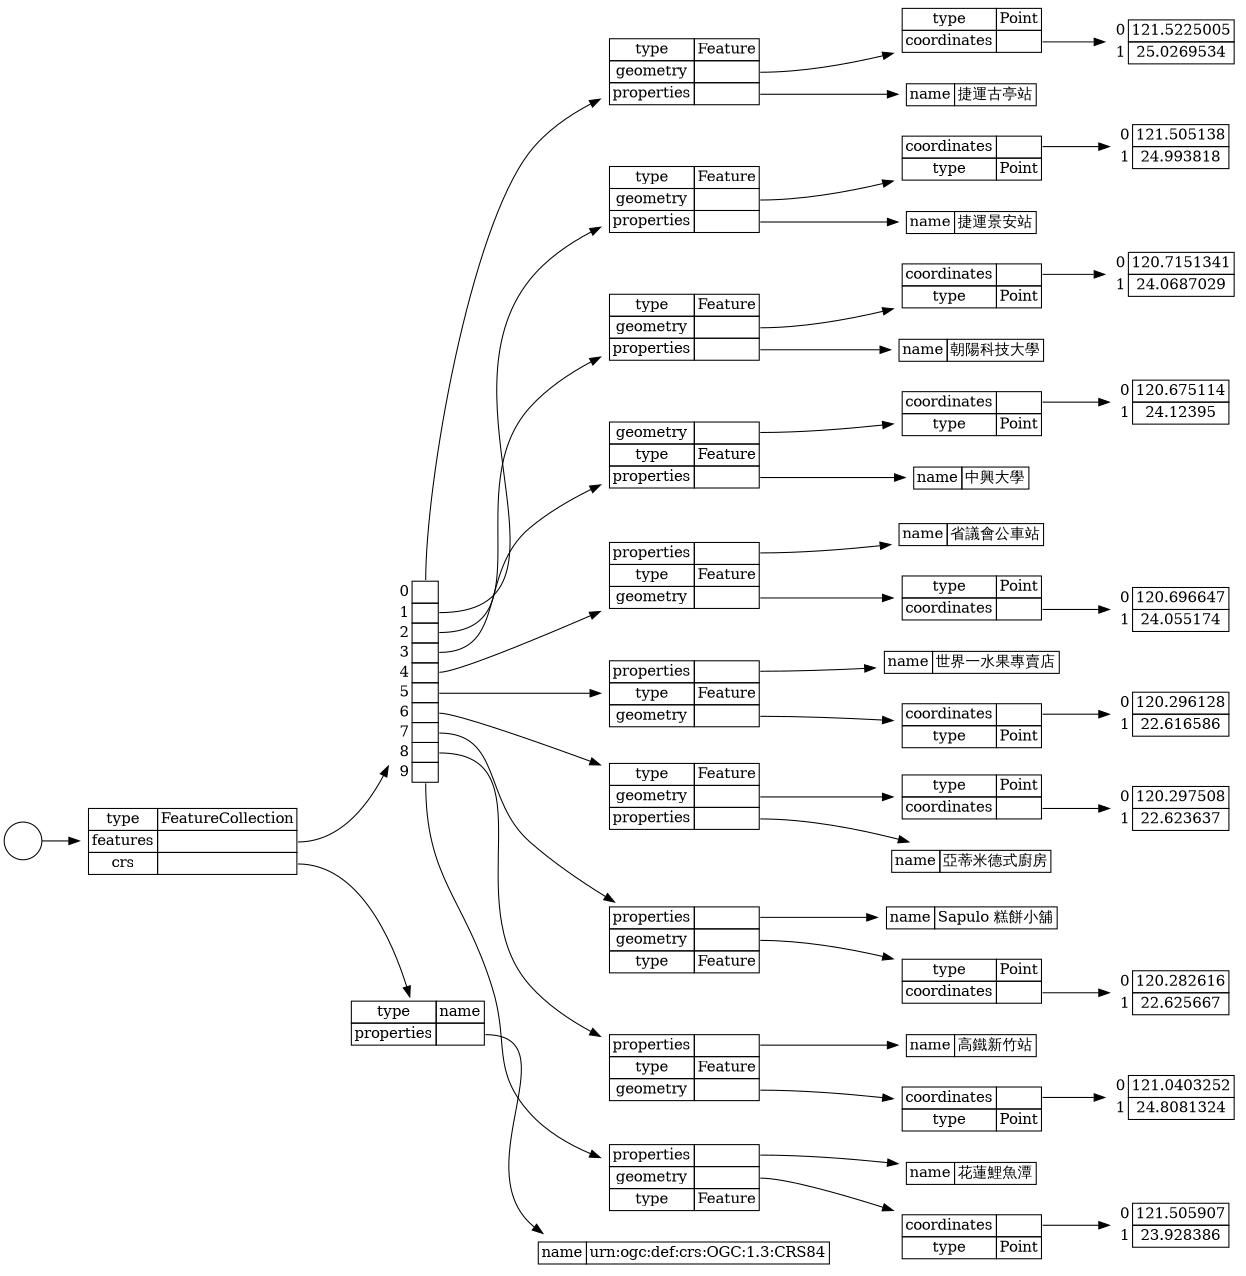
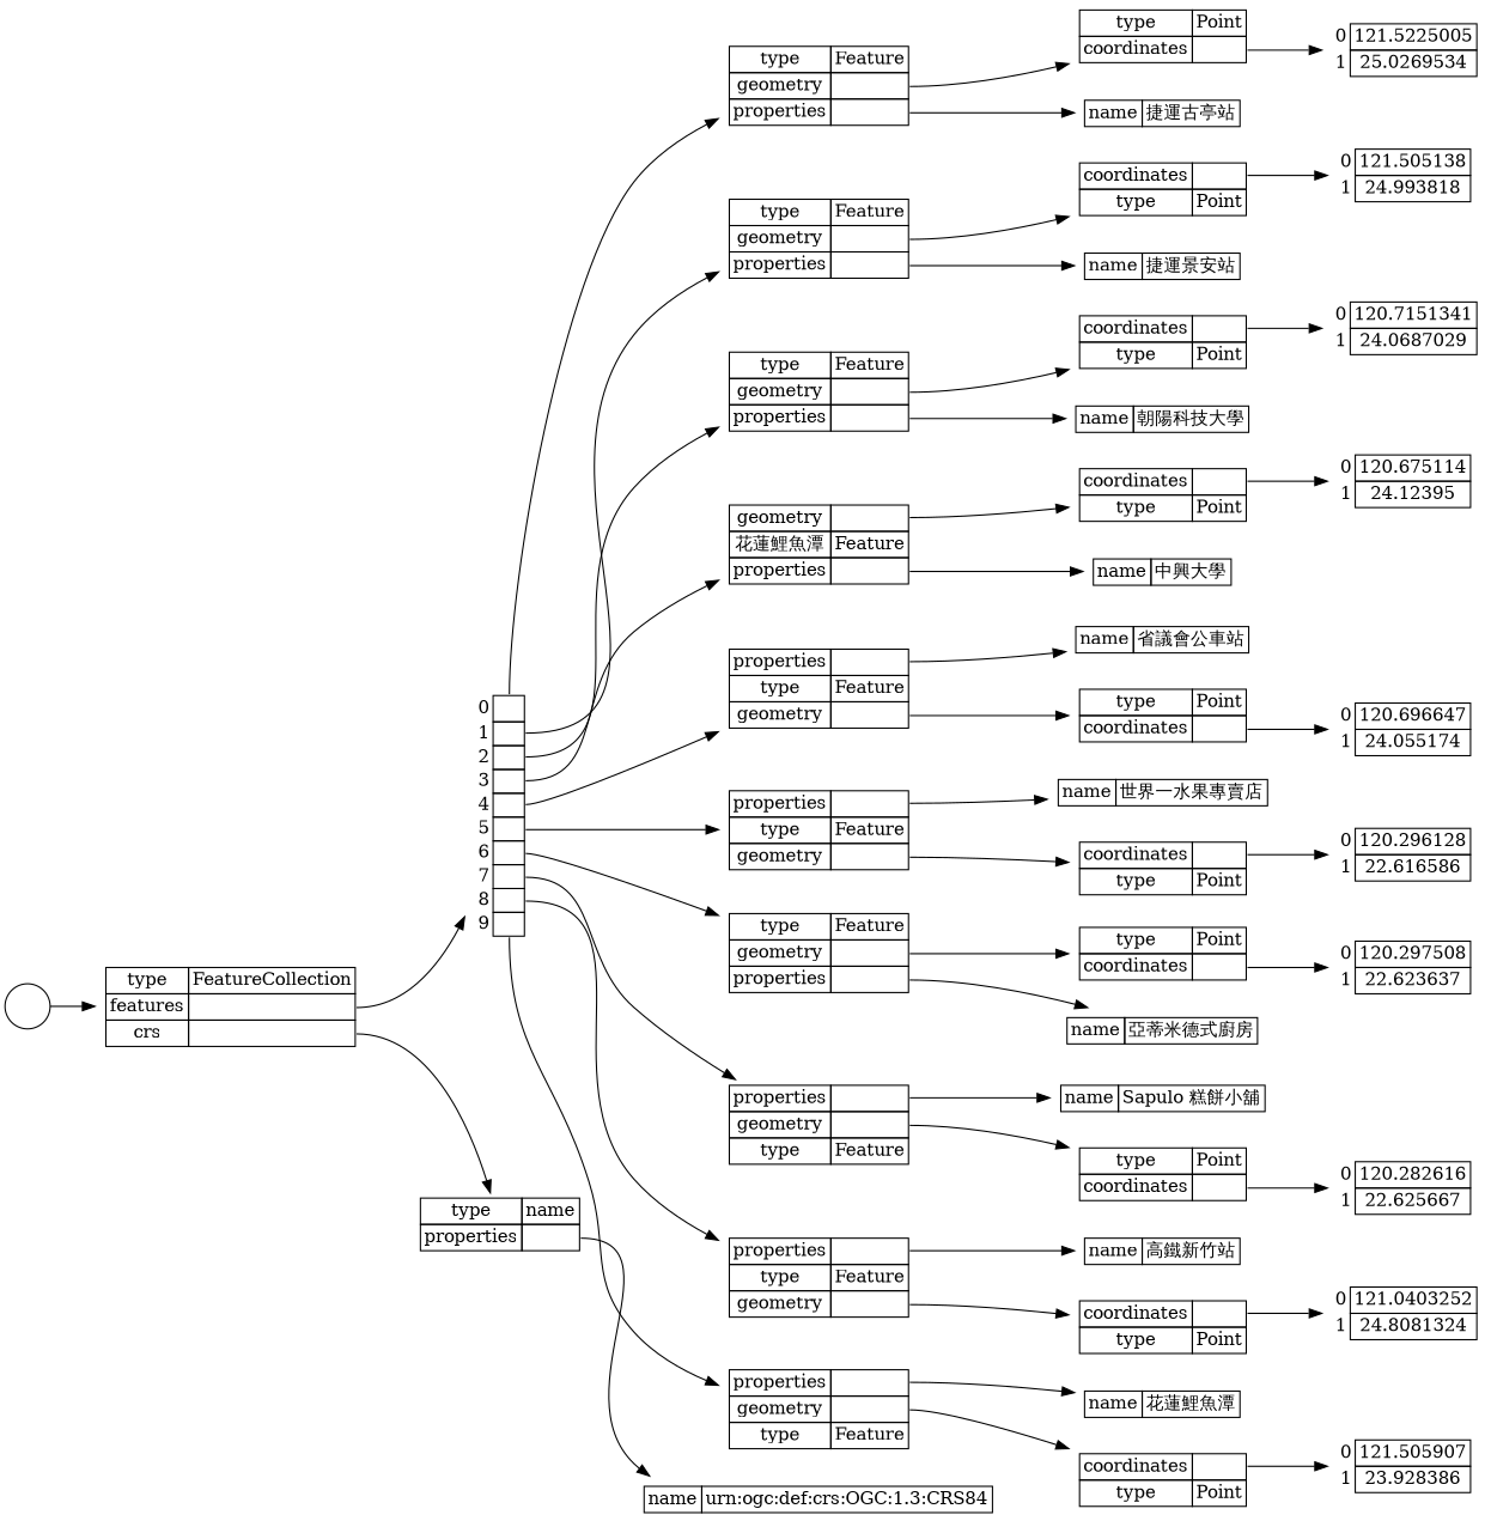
  digraph {
    rankdir=LR
    node [shape=plaintext]
    edge [tailport=p_1]
    n1 [label=" " shape=circle]
    n2 [label=< <table border="0" cellborder="1" cellspacing="0"> <tr><td>type</td><td PORT="p_0">FeatureCollection</td></tr><tr><td>features</td><td PORT="p_1">&nbsp;&nbsp;&nbsp;&nbsp;</td></tr><tr><td>crs</td><td PORT="p_2"></td></tr></table>>]
    n3 [label=< <table border="0" cellborder="1" cellspacing="0"> <tr><td border="0">0</td><td PORT="p_0">&nbsp;&nbsp;&nbsp;&nbsp;</td></tr><tr><td border="0">1</td><td PORT="p_1"></td></tr><tr><td border="0">2</td><td PORT="p_2"></td></tr><tr><td border="0">3</td><td PORT="p_3"></td></tr><tr><td border="0">4</td><td PORT="p_4"></td></tr><tr><td border="0">5</td><td PORT="p_5"></td></tr><tr><td border="0">6</td><td PORT="p_6"></td></tr><tr><td border="0">7</td><td PORT="p_7"></td></tr><tr><td border="0">8</td><td PORT="p_8"></td></tr><tr><td border="0">9</td><td PORT="p_9"></td></tr></table>>]
    n4 [label=< <table border="0" cellborder="1" cellspacing="0"> <tr><td>type</td><td PORT="p_0">name</td></tr><tr><td>properties</td><td PORT="p_1">&nbsp;&nbsp;&nbsp;&nbsp;</td></tr></table>>]
    n5 [label=< <table border="0" cellborder="1" cellspacing="0"> <tr><td>type</td><td PORT="p_0">Feature</td></tr><tr><td>geometry</td><td PORT="p_1">&nbsp;&nbsp;&nbsp;&nbsp;</td></tr><tr><td>properties</td><td PORT="p_2"></td></tr></table>>]
    n6 [label=< <table border="0" cellborder="1" cellspacing="0"> <tr><td>type</td><td PORT="p_0">Feature</td></tr><tr><td>geometry</td><td PORT="p_1">&nbsp;&nbsp;&nbsp;&nbsp;</td></tr><tr><td>properties</td><td PORT="p_2"></td></tr></table>>]
    n7 [label=< <table border="0" cellborder="1" cellspacing="0"> <tr><td>type</td><td PORT="p_0">Feature</td></tr><tr><td>geometry</td><td PORT="p_1">&nbsp;&nbsp;&nbsp;&nbsp;</td></tr><tr><td>properties</td><td PORT="p_2"></td></tr></table>>]
-   n8 [label=< <table border="0" cellborder="1" cellspacing="0"> <tr><td>geometry</td><td PORT="p_0">&nbsp;&nbsp;&nbsp;&nbsp;</td></tr><tr><td>type</td><td PORT="p_1">Feature</td></tr><tr><td>properties</td><td PORT="p_2"></td></tr></table>>]
+   n8 [label=< <table border="0" cellborder="1" cellspacing="0"> <tr><td>geometry</td><td PORT="p_0">&nbsp;&nbsp;&nbsp;&nbsp;</td></tr><tr><td>花蓮鯉魚潭</td><td PORT="p_1">Feature</td></tr><tr><td>properties</td><td PORT="p_2"></td></tr></table>>]
    n9 [label=< <table border="0" cellborder="1" cellspacing="0"> <tr><td>properties</td><td PORT="p_0">&nbsp;&nbsp;&nbsp;&nbsp;</td></tr><tr><td>type</td><td PORT="p_1">Feature</td></tr><tr><td>geometry</td><td PORT="p_2"></td></tr></table>>]
    n10 [label=< <table border="0" cellborder="1" cellspacing="0"> <tr><td>properties</td><td PORT="p_0">&nbsp;&nbsp;&nbsp;&nbsp;</td></tr><tr><td>type</td><td PORT="p_1">Feature</td></tr><tr><td>geometry</td><td PORT="p_2"></td></tr></table>>]
    n11 [label=< <table border="0" cellborder="1" cellspacing="0"> <tr><td>type</td><td PORT="p_0">Feature</td></tr><tr><td>geometry</td><td PORT="p_1">&nbsp;&nbsp;&nbsp;&nbsp;</td></tr><tr><td>properties</td><td PORT="p_2"></td></tr></table>>]
    n12 [label=< <table border="0" cellborder="1" cellspacing="0"> <tr><td>properties</td><td PORT="p_0">&nbsp;&nbsp;&nbsp;&nbsp;</td></tr><tr><td>geometry</td><td PORT="p_1"></td></tr><tr><td>type</td><td PORT="p_2">Feature</td></tr></table>>]
    n13 [label=< <table border="0" cellborder="1" cellspacing="0"> <tr><td>properties</td><td PORT="p_0">&nbsp;&nbsp;&nbsp;&nbsp;</td></tr><tr><td>type</td><td PORT="p_1">Feature</td></tr><tr><td>geometry</td><td PORT="p_2"></td></tr></table>>]
    n14 [label=< <table border="0" cellborder="1" cellspacing="0"> <tr><td>properties</td><td PORT="p_0">&nbsp;&nbsp;&nbsp;&nbsp;</td></tr><tr><td>geometry</td><td PORT="p_1"></td></tr><tr><td>type</td><td PORT="p_2">Feature</td></tr></table>>]
    n15 [label=< <table border="0" cellborder="1" cellspacing="0"> <tr><td>type</td><td PORT="p_0">Point</td></tr><tr><td>coordinates</td><td PORT="p_1">&nbsp;&nbsp;&nbsp;&nbsp;</td></tr></table>>]
    n16 [label=< <table border="0" cellborder="1" cellspacing="0"> <tr><td>name</td><td PORT="p_0">捷運古亭站</td></tr></table>>]
    n17 [label=< <table border="0" cellborder="1" cellspacing="0"> <tr><td border="0">0</td><td PORT="p_0">121.5225005</td></tr><tr><td border="0">1</td><td PORT="p_1">25.0269534</td></tr></table>>]
    n18 [label=< <table border="0" cellborder="1" cellspacing="0"> <tr><td>coordinates</td><td PORT="p_0">&nbsp;&nbsp;&nbsp;&nbsp;</td></tr><tr><td>type</td><td PORT="p_1">Point</td></tr></table>>]
    n19 [label=< <table border="0" cellborder="1" cellspacing="0"> <tr><td>name</td><td PORT="p_0">捷運景安站</td></tr></table>>]
    n20 [label=< <table border="0" cellborder="1" cellspacing="0"> <tr><td border="0">0</td><td PORT="p_0">121.505138</td></tr><tr><td border="0">1</td><td PORT="p_1">24.993818</td></tr></table>>]
    n21 [label=< <table border="0" cellborder="1" cellspacing="0"> <tr><td>coordinates</td><td PORT="p_0">&nbsp;&nbsp;&nbsp;&nbsp;</td></tr><tr><td>type</td><td PORT="p_1">Point</td></tr></table>>]
    n22 [label=< <table border="0" cellborder="1" cellspacing="0"> <tr><td>name</td><td PORT="p_0">朝陽科技大學</td></tr></table>>]
    n23 [label=< <table border="0" cellborder="1" cellspacing="0"> <tr><td border="0">0</td><td PORT="p_0">120.7151341</td></tr><tr><td border="0">1</td><td PORT="p_1">24.0687029</td></tr></table>>]
    n24 [label=< <table border="0" cellborder="1" cellspacing="0"> <tr><td>coordinates</td><td PORT="p_0">&nbsp;&nbsp;&nbsp;&nbsp;</td></tr><tr><td>type</td><td PORT="p_1">Point</td></tr></table>>]
    n25 [label=< <table border="0" cellborder="1" cellspacing="0"> <tr><td>name</td><td PORT="p_0">中興大學</td></tr></table>>]
    n26 [label=< <table border="0" cellborder="1" cellspacing="0"> <tr><td border="0">0</td><td PORT="p_0">120.675114</td></tr><tr><td border="0">1</td><td PORT="p_1">24.12395</td></tr></table>>]
    n27 [label=< <table border="0" cellborder="1" cellspacing="0"> <tr><td>name</td><td PORT="p_0">省議會公車站</td></tr></table>>]
    n28 [label=< <table border="0" cellborder="1" cellspacing="0"> <tr><td>type</td><td PORT="p_0">Point</td></tr><tr><td>coordinates</td><td PORT="p_1">&nbsp;&nbsp;&nbsp;&nbsp;</td></tr></table>>]
    n29 [label=< <table border="0" cellborder="1" cellspacing="0"> <tr><td border="0">0</td><td PORT="p_0">120.696647</td></tr><tr><td border="0">1</td><td PORT="p_1">24.055174</td></tr></table>>]
    n30 [label=< <table border="0" cellborder="1" cellspacing="0"> <tr><td>name</td><td PORT="p_0">世界一水果專賣店</td></tr></table>>]
    n31 [label=< <table border="0" cellborder="1" cellspacing="0"> <tr><td>coordinates</td><td PORT="p_0">&nbsp;&nbsp;&nbsp;&nbsp;</td></tr><tr><td>type</td><td PORT="p_1">Point</td></tr></table>>]
    n32 [label=< <table border="0" cellborder="1" cellspacing="0"> <tr><td border="0">0</td><td PORT="p_0">120.296128</td></tr><tr><td border="0">1</td><td PORT="p_1">22.616586</td></tr></table>>]
    n33 [label=< <table border="0" cellborder="1" cellspacing="0"> <tr><td>type</td><td PORT="p_0">Point</td></tr><tr><td>coordinates</td><td PORT="p_1">&nbsp;&nbsp;&nbsp;&nbsp;</td></tr></table>>]
    n34 [label=< <table border="0" cellborder="1" cellspacing="0"> <tr><td>name</td><td PORT="p_0">亞蒂米德式廚房</td></tr></table>>]
    n35 [label=< <table border="0" cellborder="1" cellspacing="0"> <tr><td border="0">0</td><td PORT="p_0">120.297508</td></tr><tr><td border="0">1</td><td PORT="p_1">22.623637</td></tr></table>>]
    n36 [label=< <table border="0" cellborder="1" cellspacing="0"> <tr><td>name</td><td PORT="p_0">Sapulo 糕餅小舖</td></tr></table>>]
    n37 [label=< <table border="0" cellborder="1" cellspacing="0"> <tr><td>type</td><td PORT="p_0">Point</td></tr><tr><td>coordinates</td><td PORT="p_1">&nbsp;&nbsp;&nbsp;&nbsp;</td></tr></table>>]
    n38 [label=< <table border="0" cellborder="1" cellspacing="0"> <tr><td border="0">0</td><td PORT="p_0">120.282616</td></tr><tr><td border="0">1</td><td PORT="p_1">22.625667</td></tr></table>>]
    n39 [label=< <table border="0" cellborder="1" cellspacing="0"> <tr><td>name</td><td PORT="p_0">高鐵新竹站</td></tr></table>>]
    n40 [label=< <table border="0" cellborder="1" cellspacing="0"> <tr><td>coordinates</td><td PORT="p_0">&nbsp;&nbsp;&nbsp;&nbsp;</td></tr><tr><td>type</td><td PORT="p_1">Point</td></tr></table>>]
    n41 [label=< <table border="0" cellborder="1" cellspacing="0"> <tr><td border="0">0</td><td PORT="p_0">121.0403252</td></tr><tr><td border="0">1</td><td PORT="p_1">24.8081324</td></tr></table>>]
    n42 [label=< <table border="0" cellborder="1" cellspacing="0"> <tr><td>name</td><td PORT="p_0">花蓮鯉魚潭</td></tr></table>>]
    n43 [label=< <table border="0" cellborder="1" cellspacing="0"> <tr><td>coordinates</td><td PORT="p_0">&nbsp;&nbsp;&nbsp;&nbsp;</td></tr><tr><td>type</td><td PORT="p_1">Point</td></tr></table>>]
    n44 [label=< <table border="0" cellborder="1" cellspacing="0"> <tr><td border="0">0</td><td PORT="p_0">121.505907</td></tr><tr><td border="0">1</td><td PORT="p_1">23.928386</td></tr></table>>]
    n45 [label=< <table border="0" cellborder="1" cellspacing="0"> <tr><td>name</td><td PORT="p_0">urn:ogc:def:crs:OGC:1.3:CRS84</td></tr></table>>]
    n1 -> n2 [tailport=""]
    n2 -> n3
    n2 -> n4 [tailport=p_2]
    n3 -> n5 [tailport=p_0]
    n3 -> n6
    n3 -> n7 [tailport=p_2]
    n3 -> n8 [tailport=p_3]
    n3 -> n9 [tailport=p_4]
    n3 -> n10 [tailport=p_5]
    n3 -> n11 [tailport=p_6]
    n3 -> n12 [tailport=p_7]
    n3 -> n13 [tailport=p_8]
    n3 -> n14 [tailport=p_9]
    n4 -> n45
    n5 -> n15
    n5 -> n16 [tailport=p_2]
    n6 -> n18
    n6 -> n19 [tailport=p_2]
    n7 -> n21
    n7 -> n22 [tailport=p_2]
    n8 -> n24 [tailport=p_0]
    n8 -> n25 [tailport=p_2]
    n9 -> n27 [tailport=p_0]
    n9 -> n28 [tailport=p_2]
    n10 -> n30 [tailport=p_0]
    n10 -> n31 [tailport=p_2]
    n11 -> n33
    n11 -> n34 [tailport=p_2]
    n12 -> n36 [tailport=p_0]
    n12 -> n37
    n13 -> n39 [tailport=p_0]
    n13 -> n40 [tailport=p_2]
    n14 -> n42 [tailport=p_0]
    n14 -> n43
    n15 -> n17
    n18 -> n20 [tailport=p_0]
    n21 -> n23 [tailport=p_0]
    n24 -> n26 [tailport=p_0]
    n28 -> n29
    n31 -> n32 [tailport=p_0]
    n33 -> n35
    n37 -> n38
    n40 -> n41 [tailport=p_0]
    n43 -> n44 [tailport=p_0]
  }
